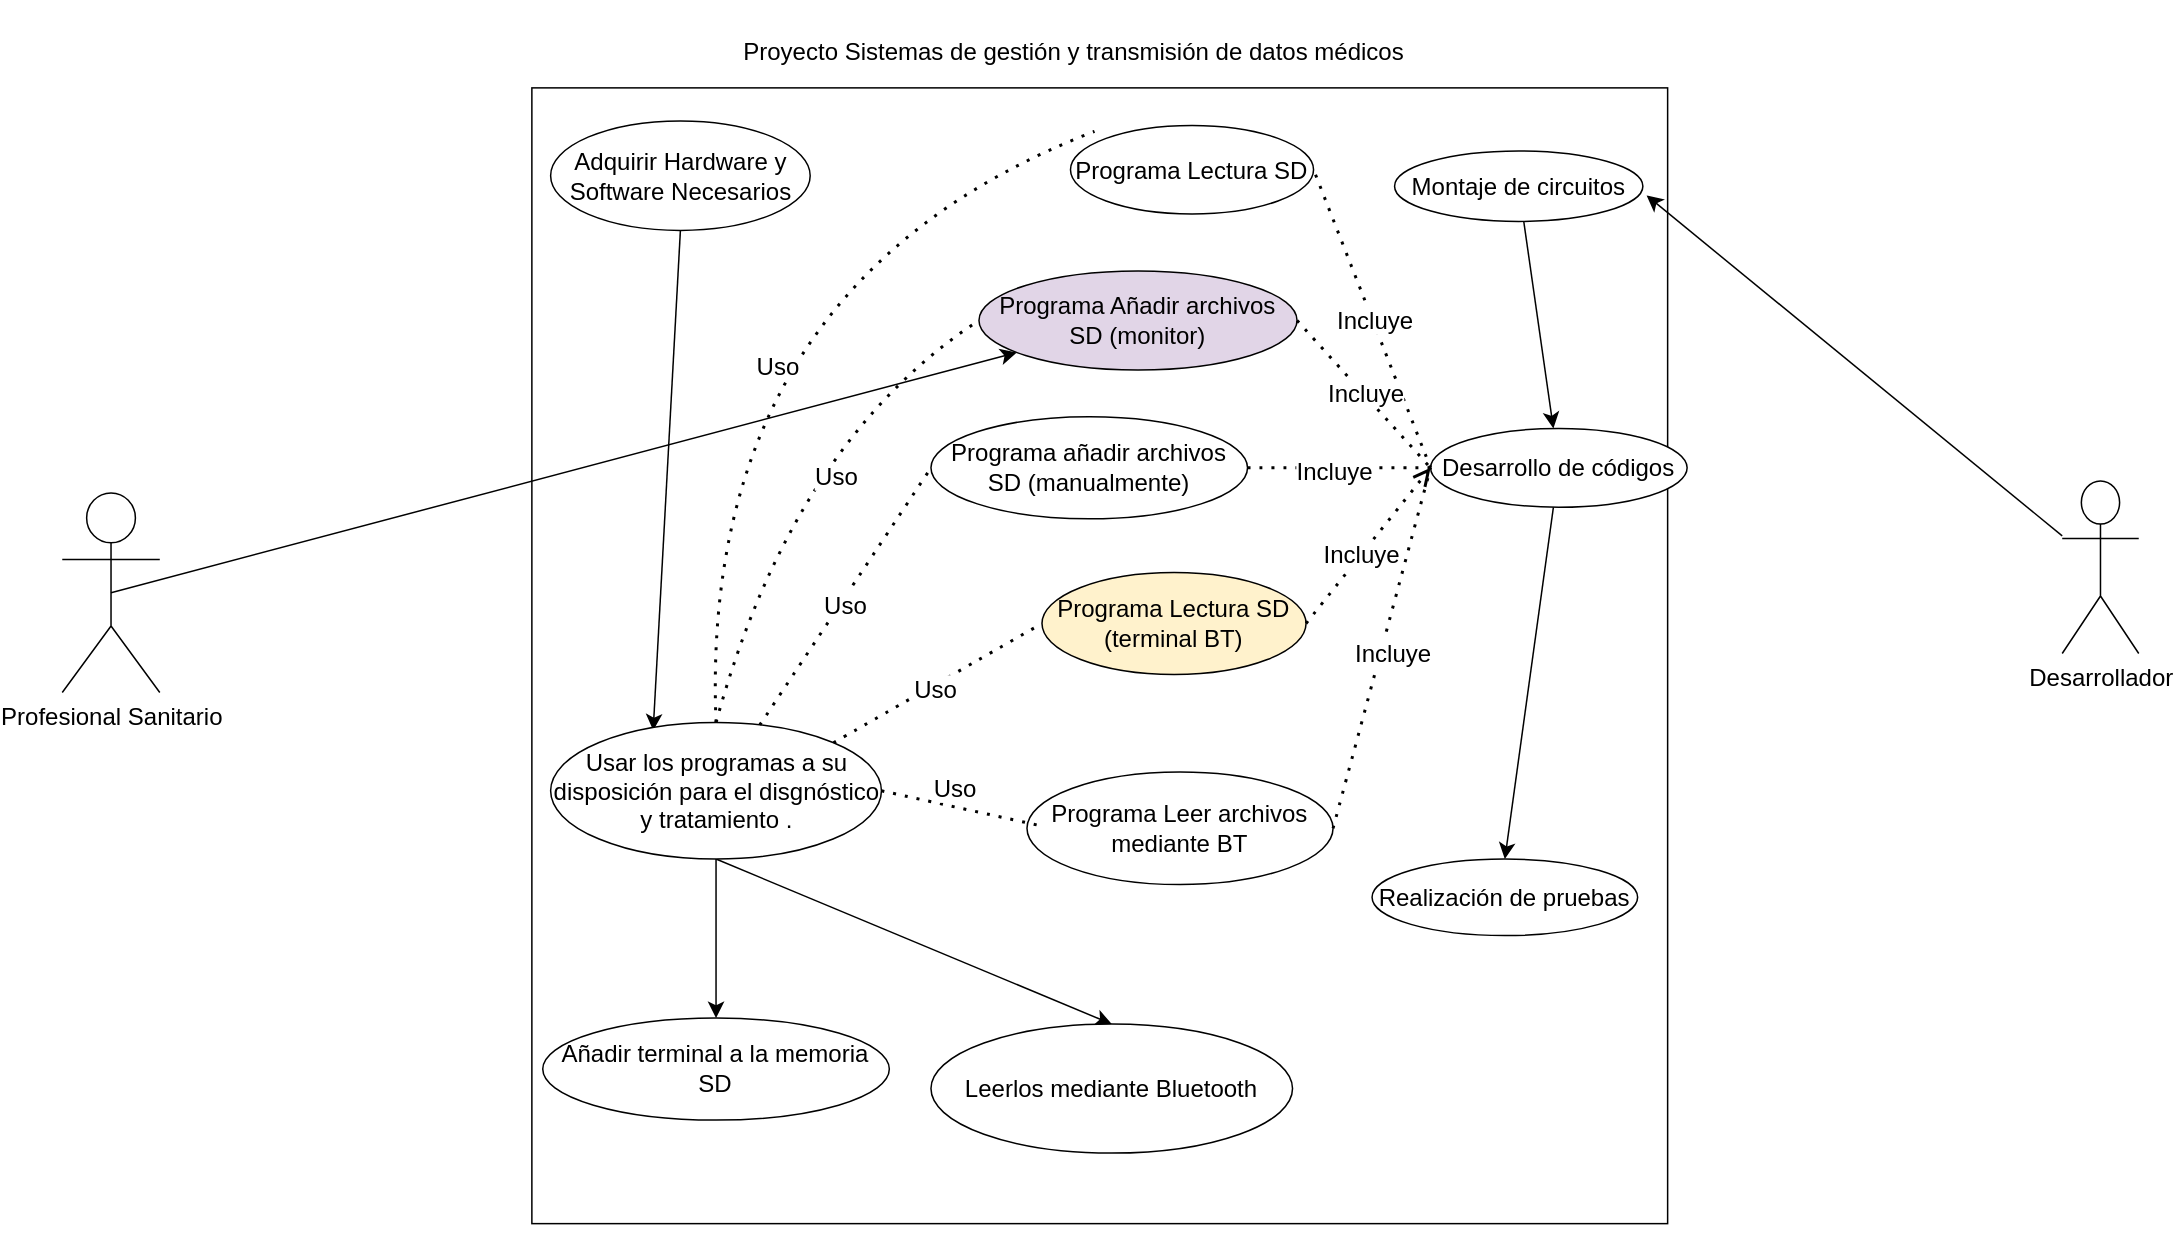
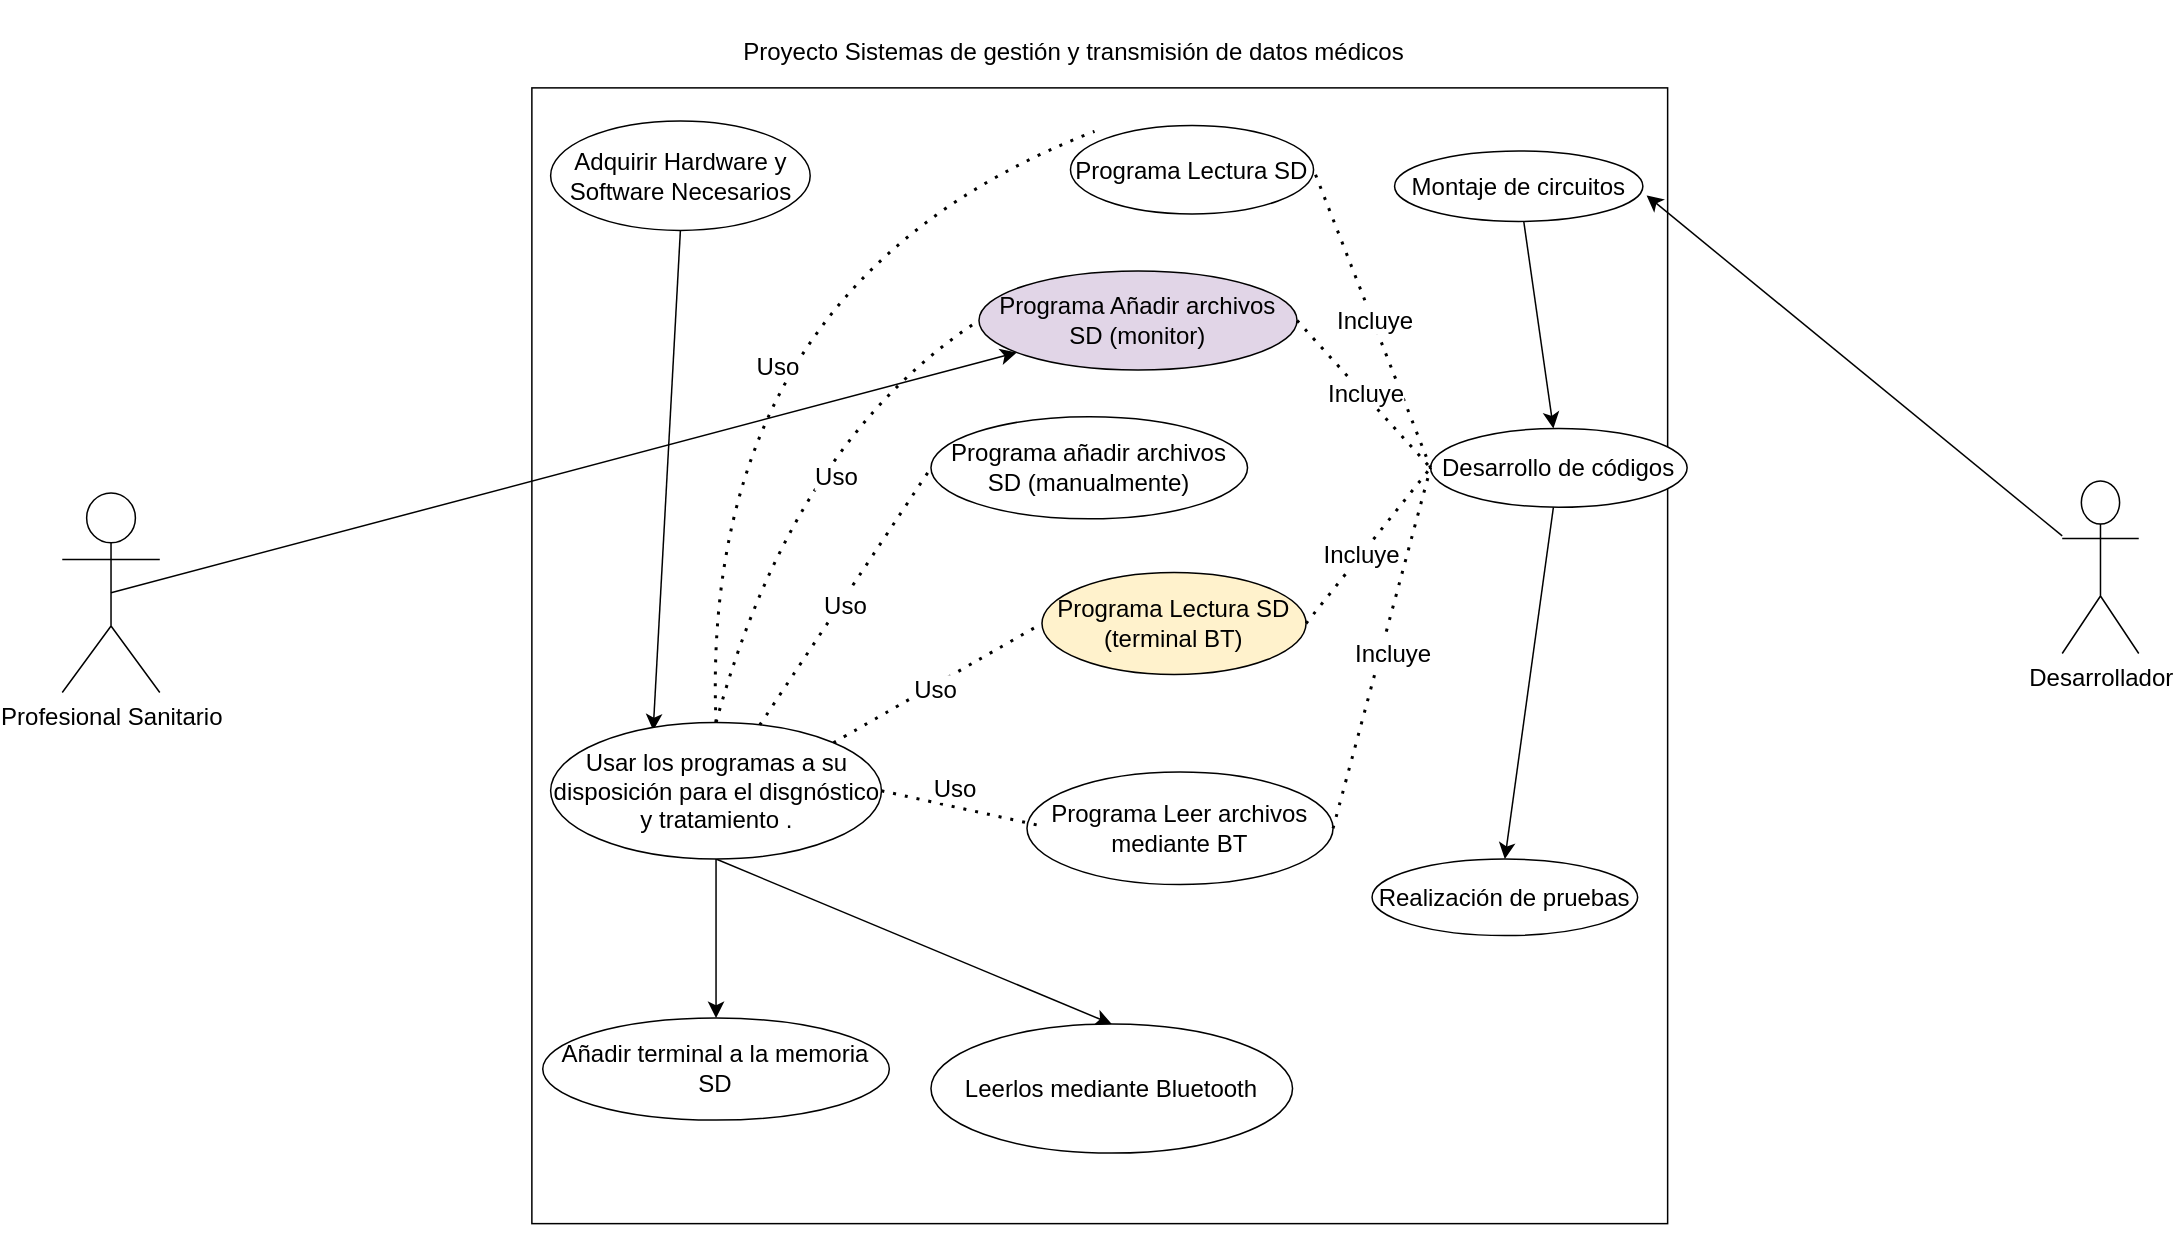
  <mxCell id="0" />
  <mxCell id="1" parent="0" />
  <mxCell id="2" value="" style="whiteSpace=wrap;html=1;aspect=fixed;fontSize=16;" vertex="1" parent="1"><mxGeometry x="333" y="58" width="757" height="757" as="geometry" /></mxCell>
  <mxCell id="3" value="Profesional Sanitario" style="shape=umlActor;verticalLabelPosition=bottom;verticalAlign=top;html=1;outlineConnect=0;fontSize=16;" vertex="1" parent="1"><mxGeometry x="20" y="328" width="65" height="133" as="geometry" /></mxCell>
  <mxCell id="4" style="edgeStyle=none;curved=1;rounded=0;orthogonalLoop=1;jettySize=auto;html=1;fontSize=12;startSize=8;endSize=8;" edge="1" parent="1" source="5" target="16"><mxGeometry relative="1" as="geometry" /></mxCell>
  <mxCell id="5" value="Montaje de circuitos" style="ellipse;whiteSpace=wrap;html=1;fontSize=16;direction=south;" vertex="1" parent="1"><mxGeometry x="908" y="100" width="165.5" height="47" as="geometry" /></mxCell>
  <mxCell id="6" style="edgeStyle=none;curved=1;rounded=0;orthogonalLoop=1;jettySize=auto;html=1;entryX=0.5;entryY=0;entryDx=0;entryDy=0;fontSize=12;startSize=8;endSize=8;" edge="1" parent="1" source="16" target="7"><mxGeometry relative="1" as="geometry" /></mxCell>
  <mxCell id="7" value="Realización de pruebas" style="ellipse;whiteSpace=wrap;html=1;fontSize=16;" vertex="1" parent="1"><mxGeometry x="893" y="572" width="177" height="51" as="geometry" /></mxCell>
  <mxCell id="8" style="edgeStyle=none;curved=1;rounded=0;orthogonalLoop=1;jettySize=auto;html=1;entryX=0.632;entryY=-0.015;entryDx=0;entryDy=0;entryPerimeter=0;fontSize=12;startSize=8;endSize=8;" edge="1" parent="1" source="9" target="5"><mxGeometry relative="1" as="geometry" /></mxCell>
  <mxCell id="9" value="Desarrollador" style="shape=umlActor;verticalLabelPosition=bottom;verticalAlign=top;html=1;outlineConnect=0;fontSize=16;" vertex="1" parent="1"><mxGeometry x="1353" y="320" width="51" height="115" as="geometry" /></mxCell>
  <mxCell id="10" value="Proyecto Sistemas de gestión y transmisión de datos médicos" style="text;html=1;strokeColor=none;fillColor=none;align=center;verticalAlign=middle;whiteSpace=wrap;rounded=0;fontSize=16;" vertex="1" parent="1"><mxGeometry x="453" y="20" width="483" height="27" as="geometry" /></mxCell>
  <mxCell id="11" value="Programa Lectura SD" style="ellipse;whiteSpace=wrap;html=1;fontSize=16;" vertex="1" parent="1"><mxGeometry x="692" y="83" width="162" height="59" as="geometry" /></mxCell>
  <mxCell id="12" value="Programa Añadir archivos SD (monitor)" style="ellipse;whiteSpace=wrap;html=1;fontSize=16;fillColor=#e1d5e7;" vertex="1" parent="1"><mxGeometry x="631" y="180" width="212" height="66" as="geometry" /></mxCell>
  <mxCell id="13" value="Programa añadir archivos SD (manualmente)" style="ellipse;whiteSpace=wrap;html=1;fontSize=16;" vertex="1" parent="1"><mxGeometry x="599" y="277.25" width="211" height="68" as="geometry" /></mxCell>
  <mxCell id="14" value="Programa Lectura SD (terminal BT)" style="ellipse;whiteSpace=wrap;html=1;fontSize=16;fillColor=#fff2cc;" vertex="1" parent="1"><mxGeometry x="673" y="381" width="176" height="68" as="geometry" /></mxCell>
  <mxCell id="15" value="Programa Leer archivos mediante BT" style="ellipse;whiteSpace=wrap;html=1;fontSize=16;" vertex="1" parent="1"><mxGeometry x="663" y="514" width="204" height="75" as="geometry" /></mxCell>
  <mxCell id="16" value="Desarrollo de códigos" style="ellipse;whiteSpace=wrap;html=1;fontSize=16;" vertex="1" parent="1"><mxGeometry x="932" y="285" width="171" height="52.5" as="geometry" /></mxCell>
  <mxCell id="17" value="" style="endArrow=none;dashed=1;html=1;dashPattern=1 3;strokeWidth=2;rounded=0;fontSize=12;startSize=8;endSize=8;curved=1;entryX=1;entryY=0.5;entryDx=0;entryDy=0;exitX=0;exitY=0.5;exitDx=0;exitDy=0;" edge="1" parent="1" source="16" target="11"><mxGeometry width="50" height="50" relative="1" as="geometry"><mxPoint x="807" as="sourcePoint" y="419" /><mxPoint x="857" y="369" as="targetPoint" /></mxGeometry></mxCell>
  <mxCell id="18" value="Incluye" style="edgeLabel;html=1;align=center;verticalAlign=middle;resizable=0;points=[];fontSize=16;" vertex="1" connectable="0" parent="17"><mxGeometry x="-0.007" y="-1" relative="1" as="geometry"><mxPoint as="offset" /></mxGeometry></mxCell>
  <mxCell id="19" value="" style="endArrow=none;dashed=1;html=1;dashPattern=1 3;strokeWidth=2;rounded=0;fontSize=12;startSize=8;endSize=8;curved=1;entryX=0;entryY=0.5;entryDx=0;entryDy=0;exitX=1;exitY=0.5;exitDx=0;exitDy=0;" edge="1" parent="1" source="12" target="16"><mxGeometry width="50" height="50" relative="1" as="geometry"><mxPoint x="807" as="sourcePoint" y="419" /><mxPoint x="857" y="369" as="targetPoint" /></mxGeometry></mxCell>
  <mxCell id="20" value="Incluye" style="edgeLabel;html=1;align=center;verticalAlign=middle;resizable=0;points=[];fontSize=16;" vertex="1" connectable="0" parent="19"><mxGeometry x="0.015" y="1" relative="1" as="geometry"><mxPoint as="offset" /></mxGeometry></mxCell>
- <mxCell id="21" value="" style="endArrow=none;dashed=1;html=1;dashPattern=1 3;strokeWidth=2;rounded=0;fontSize=12;startSize=8;endSize=8;curved=1;entryX=0;entryY=0.5;entryDx=0;entryDy=0;exitX=1;exitY=0.5;exitDx=0;exitDy=0;" edge="1" parent="1" source="13" target="16"><mxGeometry width="50" height="50" relative="1" as="geometry"><mxPoint x="807" as="sourcePoint" y="419" /><mxPoint x="857" y="369" as="targetPoint" /></mxGeometry></mxCell>
- <mxCell id="22" value="Incluye" style="edgeLabel;html=1;align=center;verticalAlign=middle;resizable=0;points=[];fontSize=16;" vertex="1" connectable="0" parent="21"><mxGeometry x="-0.072" y="-2" relative="1" as="geometry"><mxPoint as="offset" /></mxGeometry></mxCell>
- <mxCell id="23" value="" style="endArrow=open;dashed=1;html=1;dashPattern=1 3;strokeWidth=2;rounded=0;fontSize=12;startSize=8;endSize=8;curved=1;entryX=0;entryY=0.5;entryDx=0;entryDy=0;exitX=1;exitY=0.5;exitDx=0;exitDy=0;" edge="1" parent="1" source="14" target="16"><mxGeometry width="50" height="50" relative="1" as="geometry"><mxPoint x="807" as="sourcePoint" y="419" /><mxPoint x="857" y="369" as="targetPoint" /></mxGeometry></mxCell>
+ <mxCell id="23" value="" style="endArrow=none;dashed=1;html=1;dashPattern=1 3;strokeWidth=2;rounded=0;fontSize=12;startSize=8;endSize=8;curved=1;entryX=0;entryY=0.5;entryDx=0;entryDy=0;exitX=1;exitY=0.5;exitDx=0;exitDy=0;" edge="1" parent="1" source="14" target="16"><mxGeometry width="50" height="50" relative="1" as="geometry"><mxPoint x="807" as="sourcePoint" y="419" /><mxPoint x="857" y="369" as="targetPoint" /></mxGeometry></mxCell>
  <mxCell id="24" value="Incluye" style="edgeLabel;html=1;align=center;verticalAlign=middle;resizable=0;points=[];fontSize=16;" vertex="1" connectable="0" parent="23"><mxGeometry x="-0.118" y="1" relative="1" as="geometry"><mxPoint as="offset" /></mxGeometry></mxCell>
  <mxCell id="25" value="" style="endArrow=none;dashed=1;html=1;dashPattern=1 3;strokeWidth=2;rounded=0;fontSize=12;startSize=8;endSize=8;curved=1;entryX=0;entryY=0.5;entryDx=0;entryDy=0;exitX=1;exitY=0.5;exitDx=0;exitDy=0;" edge="1" parent="1" source="15" target="16"><mxGeometry width="50" height="50" relative="1" as="geometry"><mxPoint x="807" as="sourcePoint" y="419" /><mxPoint x="857" y="369" as="targetPoint" /></mxGeometry></mxCell>
  <mxCell id="26" value="Incluye" style="edgeLabel;html=1;align=center;verticalAlign=middle;resizable=0;points=[];fontSize=16;" vertex="1" connectable="0" parent="25"><mxGeometry x="-0.008" y="-8" relative="1" as="geometry"><mxPoint as="offset" /></mxGeometry></mxCell>
  <mxCell id="27" style="edgeStyle=none;curved=1;rounded=0;orthogonalLoop=1;jettySize=auto;html=1;exitX=0.5;exitY=1;exitDx=0;exitDy=0;fontSize=12;startSize=8;endSize=8;entryX=0.31;entryY=0.058;entryDx=0;entryDy=0;entryPerimeter=0;" edge="1" parent="1" source="28" target="31"><mxGeometry relative="1" as="geometry" /></mxCell>
  <mxCell id="28" value="Adquirir Hardware y Software Necesarios" style="ellipse;whiteSpace=wrap;html=1;fontSize=16;" vertex="1" parent="1"><mxGeometry x="345.5" y="80" width="173" height="73" as="geometry" /></mxCell>
  <mxCell id="29" style="edgeStyle=none;curved=1;rounded=0;orthogonalLoop=1;jettySize=auto;html=1;exitX=0.5;exitY=1;exitDx=0;exitDy=0;fontSize=12;startSize=8;endSize=8;" edge="1" parent="1" source="31" target="43"><mxGeometry relative="1" as="geometry" /></mxCell>
  <mxCell id="30" style="edgeStyle=none;curved=1;rounded=0;orthogonalLoop=1;jettySize=auto;html=1;exitX=0.5;exitY=1;exitDx=0;exitDy=0;entryX=0.5;entryY=0;entryDx=0;entryDy=0;fontSize=12;startSize=8;endSize=8;" edge="1" parent="1" source="31" target="44"><mxGeometry relative="1" as="geometry" /></mxCell>
  <mxCell id="31" value="Usar los programas a su disposición para el disgnóstico y tratamiento ." style="ellipse;whiteSpace=wrap;html=1;fontSize=16;" vertex="1" parent="1"><mxGeometry x="345.5" y="481" width="220.5" height="91" as="geometry" /></mxCell>
  <mxCell id="32" style="edgeStyle=none;curved=1;rounded=0;orthogonalLoop=1;jettySize=auto;html=1;exitX=0.5;exitY=0.5;exitDx=0;exitDy=0;exitPerimeter=0;fontSize=12;startSize=8;endSize=8;" edge="1" parent="1" source="3" target="12"><mxGeometry relative="1" as="geometry" /></mxCell>
  <mxCell id="33" value="" style="endArrow=none;dashed=1;html=1;dashPattern=1 3;strokeWidth=2;rounded=0;fontSize=12;startSize=8;endSize=8;curved=1;exitX=0.5;exitY=0;exitDx=0;exitDy=0;entryX=0;entryY=0.5;entryDx=0;entryDy=0;" edge="1" parent="1" source="31"><mxGeometry width="50" height="50" relative="1" as="geometry"><mxPoint x="505.8" y="476.542" as="sourcePoint" /><mxPoint x="708" y="87" as="targetPoint" /><Array as="points"><mxPoint x="444" y="188.5" /></Array></mxGeometry></mxCell>
  <mxCell id="34" value="Uso" style="edgeLabel;html=1;align=center;verticalAlign=middle;resizable=0;points=[];fontSize=16;" vertex="1" connectable="0" parent="33"><mxGeometry x="-0.18" relative="1" as="geometry"><mxPoint x="50" y="-2" as="offset" /></mxGeometry></mxCell>
  <mxCell id="35" value="" style="endArrow=none;dashed=1;html=1;dashPattern=1 3;strokeWidth=2;rounded=0;fontSize=12;startSize=8;endSize=8;curved=1;entryX=0;entryY=0.5;entryDx=0;entryDy=0;exitX=0.5;exitY=0;exitDx=0;exitDy=0;" edge="1" parent="1" source="31" target="12"><mxGeometry width="50" height="50" relative="1" as="geometry"><mxPoint x="535" y="285" as="sourcePoint" /><mxPoint x="585" y="235" as="targetPoint" /><Array as="points"><mxPoint x="507" y="294" /></Array></mxGeometry></mxCell>
  <mxCell id="36" value="Uso" style="edgeLabel;html=1;align=center;verticalAlign=middle;resizable=0;points=[];fontSize=16;" vertex="1" connectable="0" parent="35"><mxGeometry x="0.058" y="-34" relative="1" as="geometry"><mxPoint x="-1" y="1" as="offset" /></mxGeometry></mxCell>
  <mxCell id="37" value="" style="endArrow=none;dashed=1;html=1;dashPattern=1 3;strokeWidth=2;rounded=0;fontSize=12;startSize=8;endSize=8;curved=1;entryX=0;entryY=0.5;entryDx=0;entryDy=0;" edge="1" parent="1" source="31" target="13"><mxGeometry width="50" height="50" relative="1" as="geometry"><mxPoint x="559" y="406" as="sourcePoint" /><mxPoint x="609" y="356" as="targetPoint" /><Array as="points" /></mxGeometry></mxCell>
  <mxCell id="38" value="Uso" style="edgeLabel;html=1;align=center;verticalAlign=middle;resizable=0;points=[];fontSize=16;" vertex="1" connectable="0" parent="37"><mxGeometry x="-0.048" y="-3" relative="1" as="geometry"><mxPoint as="offset" /></mxGeometry></mxCell>
  <mxCell id="39" value="" style="endArrow=none;dashed=1;html=1;dashPattern=1 3;strokeWidth=2;rounded=0;fontSize=12;startSize=8;endSize=8;curved=1;entryX=0;entryY=0.5;entryDx=0;entryDy=0;exitX=1;exitY=0;exitDx=0;exitDy=0;" edge="1" parent="1" source="31" target="14"><mxGeometry width="50" height="50" relative="1" as="geometry"><mxPoint x="611" y="470" as="sourcePoint" /><mxPoint x="661" y="420" as="targetPoint" /></mxGeometry></mxCell>
  <mxCell id="40" value="Uso" style="edgeLabel;html=1;align=center;verticalAlign=middle;resizable=0;points=[];fontSize=16;" vertex="1" connectable="0" parent="39"><mxGeometry x="-0.035" y="-1" relative="1" as="geometry"><mxPoint y="1" as="offset" /></mxGeometry></mxCell>
  <mxCell id="41" value="" style="endArrow=none;dashed=1;html=1;dashPattern=1 3;strokeWidth=2;rounded=0;fontSize=12;startSize=8;endSize=8;curved=1;exitX=1;exitY=0.5;exitDx=0;exitDy=0;" edge="1" parent="1" source="31"><mxGeometry width="50" height="50" relative="1" as="geometry"><mxPoint x="623" y="600" as="sourcePoint" /><mxPoint x="673" y="550" as="targetPoint" /></mxGeometry></mxCell>
  <mxCell id="42" value="Uso" style="edgeLabel;html=1;align=center;verticalAlign=middle;resizable=0;points=[];fontSize=16;" vertex="1" connectable="0" parent="41"><mxGeometry x="-0.116" y="13" relative="1" as="geometry"><mxPoint x="-1" as="offset" /></mxGeometry></mxCell>
  <mxCell id="43" value="Añadir terminal a la memoria SD" style="ellipse;whiteSpace=wrap;html=1;fontSize=16;" vertex="1" parent="1"><mxGeometry x="340.25" y="678" width="231" height="68" as="geometry" /></mxCell>
  <mxCell id="44" value="Leerlos mediante Bluetooth" style="ellipse;whiteSpace=wrap;html=1;fontSize=16;" vertex="1" parent="1"><mxGeometry x="599" y="682" width="241" height="86" as="geometry" /></mxCell>
